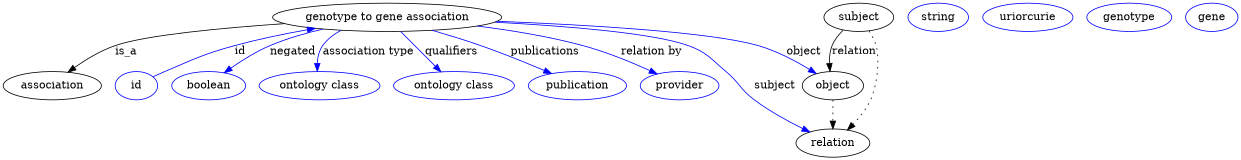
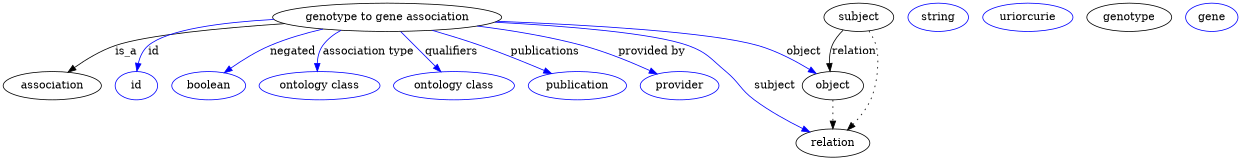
  digraph {
    node [color=blue]
    edge [color=blue style=solid]
    n1 [height=0.5 label="genotype to gene association" width=3.1233 color=""]
    association [height=0.5 width=1.3902 color=""]
    id [height=0.5 width=0.75]
    n4 [height=0.5 label=boolean width=1.0652]
    n5 [height=0.5 label="ontology class" width=1.7151]
    n6 [height=0.5 label="ontology class" width=1.7151]
    n7 [height=0.5 label=publication width=1.3902]
    n8 [height=0.5 label=provider width=1.1193]
    relation [height=0.5 width=1.0471 color=""]
    object [height=0.5 width=0.9027 color=""]
    subject [height=0.5 width=0.99297 color=""]
    n12 [height=0.5 label=string width=0.84854]
    n13 [height=0.5 label=uriorcurie width=1.2638]
-   n14 [height=0.5 label=genotype width=1.1916]
+   n14 [color=black height=0.5 label=genotype width=1.1916]
    n15 [height=0.5 label=gene width=0.75827]
    n1 -> association [label=is_a color="" style=""]
-   id -> n1 [label=id]
+   n1 -> id [label=id]
    n1 -> n4 [label=negated]
    n1 -> n5 [label="association type"]
    n1 -> n6 [label=qualifiers]
    n1 -> n7 [label=publications]
-   n1 -> n8 [label="relation by"]
+   n1 -> n8 [label="provided by"]
    n1 -> relation [label=subject]
    n1 -> object [label=object]
    object -> relation [style=dotted color=""]
    subject -> relation [style=dotted color=""]
    subject -> object [label=relation color="" style=""]
  }
